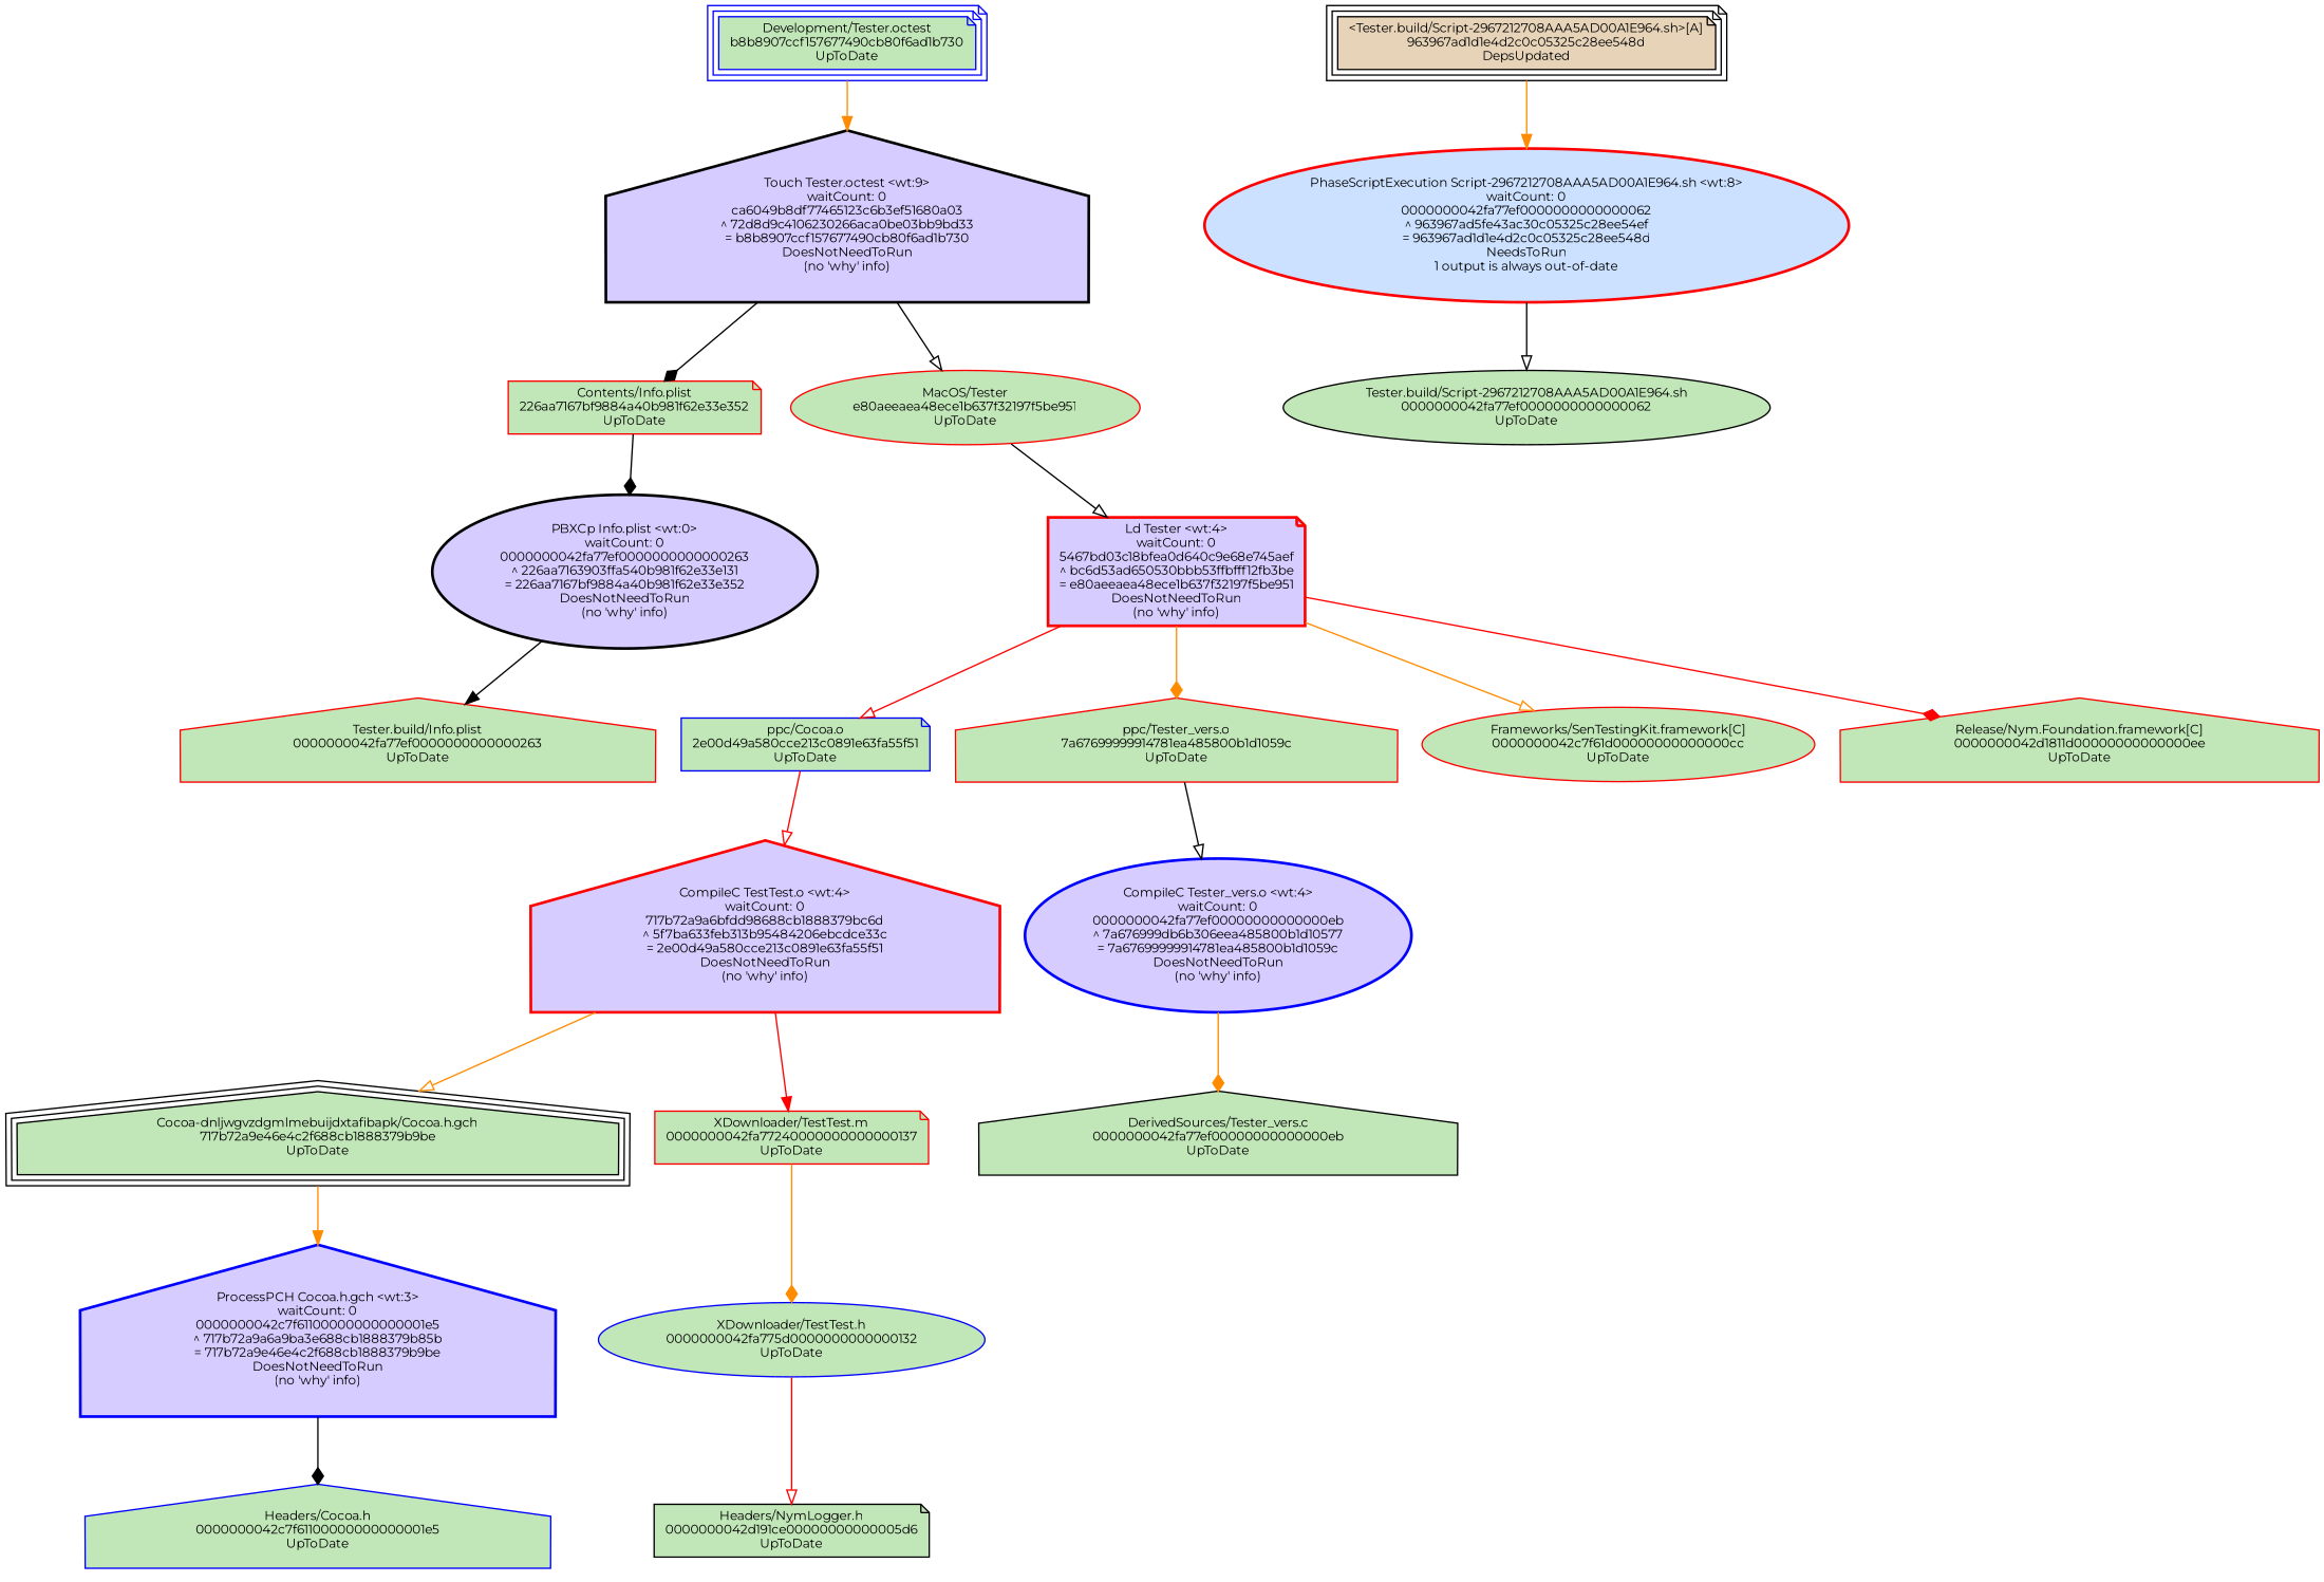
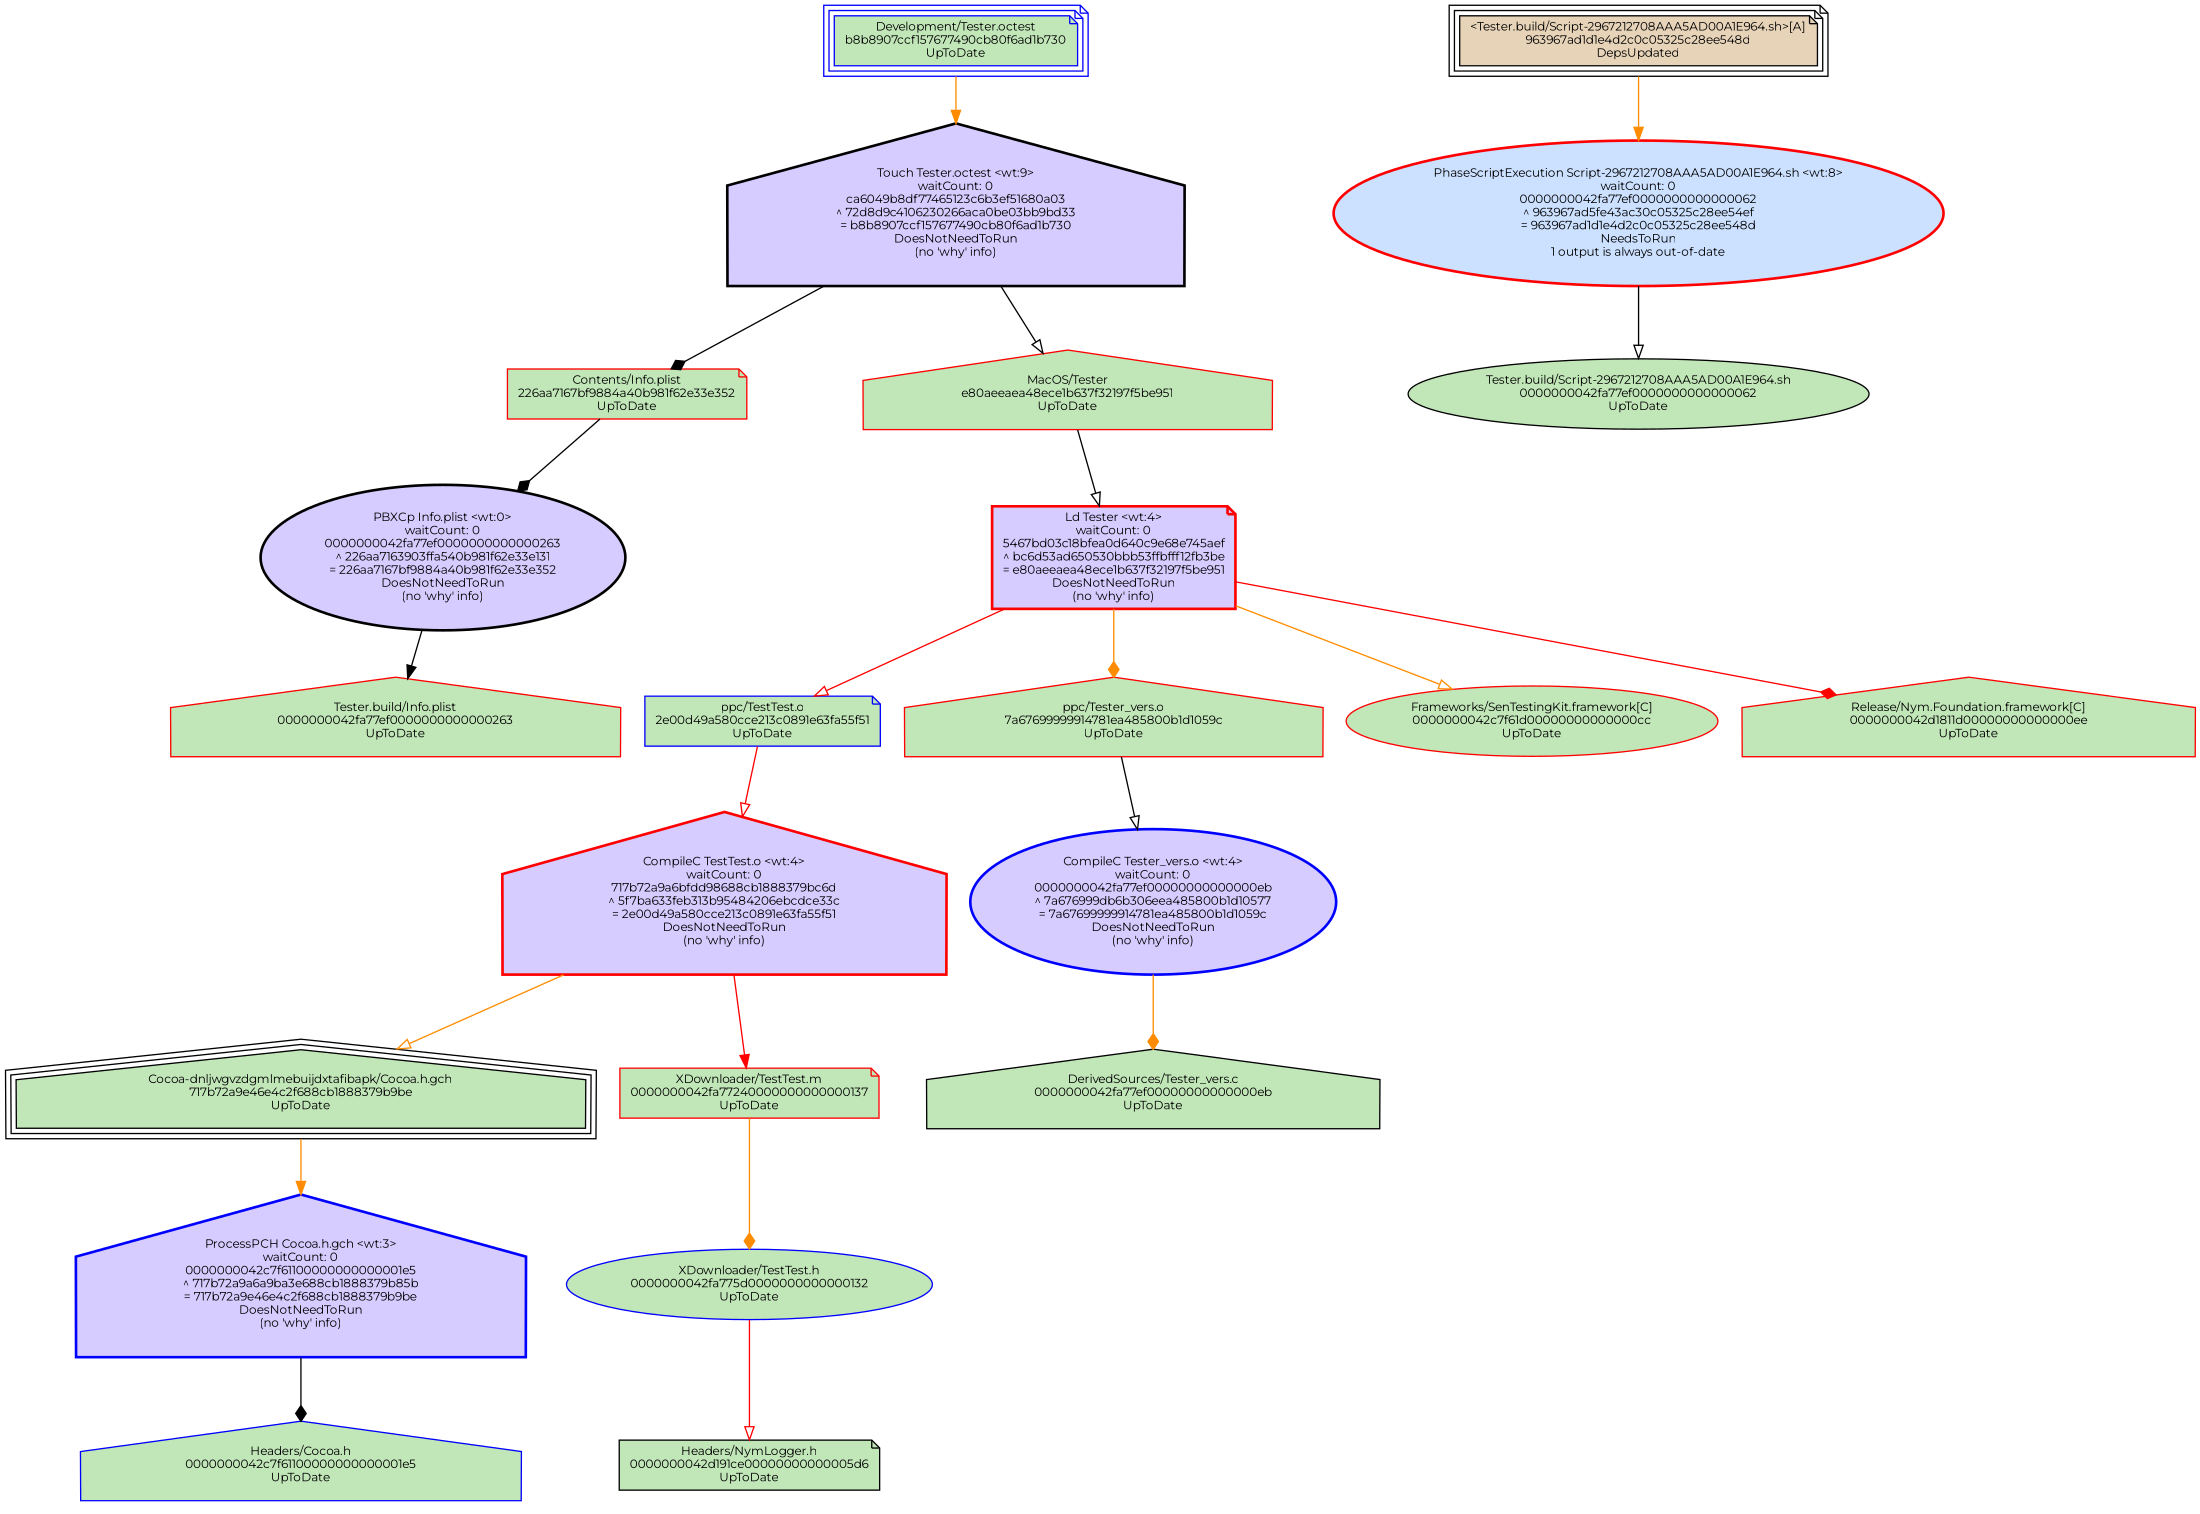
  digraph {
    concentrate=false
    fontname=Montserrat
    node [color=red fillcolor="0.3 0.2 0.9" fontname=Montserrat fontsize=9 shape=house style=filled]
    edge [arrowhead=onormal arrowtail=normal color=darkorange fontname=Montserrat style=solid]
    n1 [color=blue label="Development/Tester.octest\nb8b8907ccf157677490cb80f6ad1b730\nUpToDate" peripheries=3 shape=note]
    n2 [color=black fillcolor="0.7 0.2 1.0" label="Touch Tester.octest <wt:9>\nwaitCount: 0\nca6049b8df77465123c6b3ef51680a03\n^ 72d8d9c4106230266aca0be03bb9bd33\n= b8b8907ccf157677490cb80f6ad1b730\nDoesNotNeedToRun\n(no 'why' info)" style="filled,bold"]
    n3 [label="Contents/Info.plist\n226aa7167bf9884a40b981f62e33e352\nUpToDate" shape=note]
-   n4 [label="MacOS/Tester\ne80aeeaea48ece1b637f32197f5be951\nUpToDate" shape=ellipse]
+   n4 [label="MacOS/Tester\ne80aeeaea48ece1b637f32197f5be951\nUpToDate"]
    n5 [color=black fillcolor="0.7 0.2 1.0" label="PBXCp Info.plist <wt:0>\nwaitCount: 0\n0000000042fa77ef0000000000000263\n^ 226aa7163903ffa540b981f62e33e131\n= 226aa7167bf9884a40b981f62e33e352\nDoesNotNeedToRun\n(no 'why' info)" shape=ellipse style="filled,bold"]
    n6 [label="Tester.build/Info.plist\n0000000042fa77ef0000000000000263\nUpToDate"]
-   n7 [color=blue label="ppc/Cocoa.o\n2e00d49a580cce213c0891e63fa55f51\nUpToDate" shape=note]
+   n7 [color=blue label="ppc/TestTest.o\n2e00d49a580cce213c0891e63fa55f51\nUpToDate" shape=note]
    n8 [fillcolor="0.7 0.2 1.0" label="CompileC TestTest.o <wt:4>\nwaitCount: 0\n717b72a9a6bfdd98688cb1888379bc6d\n^ 5f7ba633feb313b95484206ebcdce33c\n= 2e00d49a580cce213c0891e63fa55f51\nDoesNotNeedToRun\n(no 'why' info)" style="filled,bold"]
    n9 [color=black label="Cocoa-dnljwgvzdgmlmebuijdxtafibapk/Cocoa.h.gch\n717b72a9e46e4c2f688cb1888379b9be\nUpToDate" peripheries=3]
    n10 [label="XDownloader/TestTest.m\n0000000042fa77240000000000000137\nUpToDate" shape=note]
    n11 [color=blue label="Headers/Cocoa.h\n0000000042c7f61100000000000001e5\nUpToDate"]
    n12 [color=blue fillcolor="0.7 0.2 1.0" label="ProcessPCH Cocoa.h.gch <wt:3>\nwaitCount: 0\n0000000042c7f61100000000000001e5\n^ 717b72a9a6a9ba3e688cb1888379b85b\n= 717b72a9e46e4c2f688cb1888379b9be\nDoesNotNeedToRun\n(no 'why' info)" style="filled,bold"]
    n13 [color=blue label="XDownloader/TestTest.h\n0000000042fa775d0000000000000132\nUpToDate" shape=ellipse]
    n14 [color=black label="Headers/NymLogger.h\n0000000042d191ce00000000000005d6\nUpToDate" shape=note]
    n15 [label="ppc/Tester_vers.o\n7a67699999914781ea485800b1d1059c\nUpToDate"]
    n16 [color=blue fillcolor="0.7 0.2 1.0" label="CompileC Tester_vers.o <wt:4>\nwaitCount: 0\n0000000042fa77ef00000000000000eb\n^ 7a676999db6b306eea485800b1d10577\n= 7a67699999914781ea485800b1d1059c\nDoesNotNeedToRun\n(no 'why' info)" shape=ellipse style="filled,bold"]
    n17 [color=black label="DerivedSources/Tester_vers.c\n0000000042fa77ef00000000000000eb\nUpToDate"]
    n18 [fillcolor="0.7 0.2 1.0" label="Ld Tester <wt:4>\nwaitCount: 0\n5467bd03c18bfea0d640c9e68e745aef\n^ bc6d53ad650530bbb53ffbfff12fb3be\n= e80aeeaea48ece1b637f32197f5be951\nDoesNotNeedToRun\n(no 'why' info)" shape=note style="filled,bold"]
    n19 [label="Frameworks/SenTestingKit.framework[C]\n0000000042c7f61d00000000000000cc\nUpToDate" shape=ellipse]
    n20 [label="Release/Nym.Foundation.framework[C]\n0000000042d1811d00000000000000ee\nUpToDate"]
    n21 [color=black fillcolor="0.1 0.2 0.9" label="<Tester.build/Script-2967212708AAA5AD00A1E964.sh>[A]\n963967ad1d1e4d2c0c05325c28ee548d\nDepsUpdated" peripheries=3 shape=note]
    n22 [fillcolor="0.6 0.2 1.0" label="PhaseScriptExecution Script-2967212708AAA5AD00A1E964.sh <wt:8>\nwaitCount: 0\n0000000042fa77ef0000000000000062\n^ 963967ad5fe43ac30c05325c28ee54ef\n= 963967ad1d1e4d2c0c05325c28ee548d\nNeedsToRun\n1 output is always out-of-date" shape=ellipse style="filled,bold"]
    n23 [color=black label="Tester.build/Script-2967212708AAA5AD00A1E964.sh\n0000000042fa77ef0000000000000062\nUpToDate" shape=ellipse]
    n1 -> n2 [arrowhead=normal]
    n2 -> n3 [arrowhead=diamond color=black]
    n2 -> n4 [color=black]
    n3 -> n5 [arrowhead=diamond color=black]
    n4 -> n18 [color=black]
    n5 -> n6 [arrowhead=normal color=black]
    n7 -> n8 [color=red]
    n8 -> n9
    n8 -> n10 [arrowhead=normal color=red]
    n9 -> n12 [arrowhead=normal]
    n10 -> n13 [arrowhead=diamond]
    n12 -> n11 [arrowhead=diamond color=black]
    n13 -> n14 [color=red]
    n15 -> n16 [color=black]
    n16 -> n17 [arrowhead=diamond]
    n18 -> n7 [color=red]
    n18 -> n15 [arrowhead=diamond]
    n18 -> n19
    n18 -> n20 [arrowhead=diamond color=red]
    n21 -> n22 [arrowhead=normal]
    n22 -> n23 [color=black]
  }
